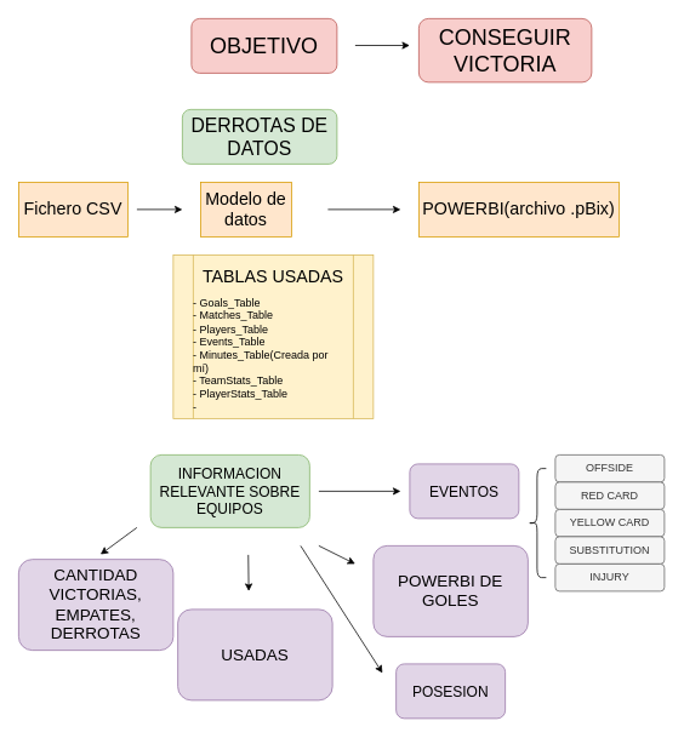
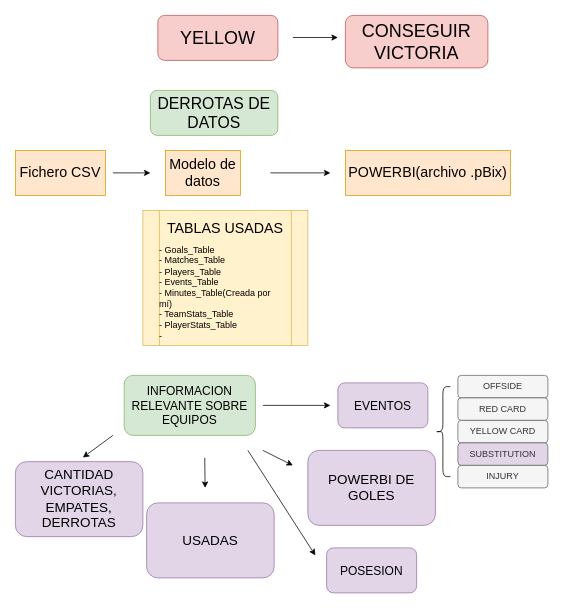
  <mxCell id="0" />
  <mxCell id="1" parent="0" />
- <mxCell id="2" value="&lt;font style=&quot;font-size: 24px;&quot;&gt;OBJETIVO&lt;/font&gt;" style="rounded=1;whiteSpace=wrap;html=1;fillColor=#f8cecc;strokeColor=#b85450;" vertex="1" parent="1"><mxGeometry x="210" y="20" width="160" height="60" as="geometry" /></mxCell>
+ <mxCell id="2" value="&lt;font style=&quot;font-size: 24px;&quot;&gt;YELLOW&lt;/font&gt;" style="rounded=1;whiteSpace=wrap;html=1;fillColor=#f8cecc;strokeColor=#b85450;" vertex="1" parent="1"><mxGeometry x="210" y="20" width="160" height="60" as="geometry" /></mxCell>
  <mxCell id="3" value="" style="endArrow=classic;html=1;rounded=0;" edge="1" parent="1"><mxGeometry width="50" height="50" relative="1" as="geometry"><mxPoint x="390" y="49.5" as="sourcePoint" /><mxPoint x="450" y="49.5" as="targetPoint" /></mxGeometry></mxCell>
  <mxCell id="4" value="&lt;span style=&quot;font-size: 24px;&quot;&gt;CONSEGUIR VICTORIA&lt;/span&gt;" style="rounded=1;whiteSpace=wrap;html=1;fillColor=#f8cecc;strokeColor=#b85450;" vertex="1" parent="1"><mxGeometry x="460" y="20" width="190" height="70" as="geometry" /></mxCell>
  <mxCell id="5" value="" style="shape=process;whiteSpace=wrap;html=1;backgroundOutline=1;fillColor=#fff2cc;strokeColor=#d6b656;" vertex="1" parent="1"><mxGeometry x="190" y="280" width="220" height="180" as="geometry" /></mxCell>
  <mxCell id="6" value="&lt;font style=&quot;font-size: 19px;&quot;&gt;TABLAS USADAS&lt;/font&gt;" style="text;html=1;align=center;verticalAlign=middle;whiteSpace=wrap;rounded=0;" vertex="1" parent="1"><mxGeometry x="220" y="290" width="160" height="30" as="geometry" /></mxCell>
  <mxCell id="7" value="- Goals_Table&lt;div&gt;- Matches_Table&lt;/div&gt;&lt;div&gt;- Players_Table&lt;/div&gt;&lt;div&gt;- Events_Table&lt;/div&gt;&lt;div&gt;- Minutes_Table(Creada por mí)&lt;/div&gt;&lt;div&gt;- TeamStats_Table&lt;/div&gt;&lt;div&gt;- PlayerStats_Table&lt;/div&gt;&lt;div&gt;&lt;span style=&quot;background-color: transparent; color: light-dark(rgb(0, 0, 0), rgb(255, 255, 255));&quot;&gt;-&amp;nbsp;&amp;nbsp;&lt;/span&gt;&lt;/div&gt;" style="text;html=1;align=left;verticalAlign=middle;whiteSpace=wrap;rounded=0;" vertex="1" parent="1"><mxGeometry x="210" y="350" width="170" height="80" as="geometry" /></mxCell>
  <mxCell id="8" value="&lt;font style=&quot;font-size: 21px;&quot;&gt;DERROTAS DE DATOS&lt;/font&gt;" style="rounded=1;whiteSpace=wrap;html=1;fillColor=#d5e8d4;strokeColor=#82b366;" vertex="1" parent="1"><mxGeometry x="200" y="120" width="170" height="60" as="geometry" /></mxCell>
  <mxCell id="9" value="&lt;font style=&quot;font-size: 19px;&quot;&gt;Fichero CSV&lt;/font&gt;" style="rounded=0;whiteSpace=wrap;html=1;fillColor=#ffe6cc;strokeColor=#d79b00;" vertex="1" parent="1"><mxGeometry x="20" y="200" width="120" height="60" as="geometry" /></mxCell>
  <mxCell id="10" value="" style="endArrow=classic;html=1;rounded=0;" edge="1" parent="1"><mxGeometry width="50" height="50" relative="1" as="geometry"><mxPoint x="150" y="230" as="sourcePoint" /><mxPoint x="200" y="230" as="targetPoint" /></mxGeometry></mxCell>
  <mxCell id="11" value="&lt;font style=&quot;font-size: 19px;&quot;&gt;Modelo de datos&lt;/font&gt;" style="rounded=0;whiteSpace=wrap;html=1;fillColor=#ffe6cc;strokeColor=#d79b00;" vertex="1" parent="1"><mxGeometry x="220" y="200" width="100" height="60" as="geometry" /></mxCell>
  <mxCell id="12" value="" style="endArrow=classic;html=1;rounded=0;" edge="1" parent="1"><mxGeometry width="50" height="50" relative="1" as="geometry"><mxPoint x="360" y="230" as="sourcePoint" /><mxPoint x="440" y="230" as="targetPoint" /></mxGeometry></mxCell>
  <mxCell id="13" value="&lt;font style=&quot;font-size: 19px;&quot;&gt;POWERBI(archivo .pBix)&lt;/font&gt;" style="rounded=0;whiteSpace=wrap;html=1;fillColor=#ffe6cc;strokeColor=#d79b00;" vertex="1" parent="1"><mxGeometry x="460" y="200" width="220" height="60" as="geometry" /></mxCell>
  <mxCell id="14" value="&lt;font style=&quot;font-size: 16px;&quot;&gt;INFORMACION RELEVANTE SOBRE EQUIPOS&lt;/font&gt;" style="rounded=1;whiteSpace=wrap;html=1;fillColor=#d5e8d4;strokeColor=#82b366;" vertex="1" parent="1"><mxGeometry x="165" y="500" width="175" height="80" as="geometry" /></mxCell>
  <mxCell id="15" value="" style="endArrow=classic;html=1;rounded=0;" edge="1" parent="1"><mxGeometry width="50" height="50" relative="1" as="geometry"><mxPoint x="150" y="580" as="sourcePoint" /><mxPoint x="110" y="609.5" as="targetPoint" /></mxGeometry></mxCell>
  <mxCell id="16" value="&lt;font style=&quot;font-size: 18px;&quot;&gt;CANTIDAD VICTORIAS, EMPATES, DERROTAS&lt;/font&gt;" style="rounded=1;whiteSpace=wrap;html=1;fillColor=#e1d5e7;strokeColor=#9673a6;" vertex="1" parent="1"><mxGeometry x="20" y="615" width="170" height="100" as="geometry" /></mxCell>
  <mxCell id="17" value="" style="endArrow=classic;html=1;rounded=0;" edge="1" parent="1"><mxGeometry width="50" height="50" relative="1" as="geometry"><mxPoint x="272.5" y="610" as="sourcePoint" /><mxPoint x="273" y="650" as="targetPoint" /></mxGeometry></mxCell>
  <mxCell id="18" value="&lt;span style=&quot;font-size: 18px;&quot;&gt;USADAS&lt;/span&gt;" style="rounded=1;whiteSpace=wrap;html=1;fillColor=#e1d5e7;strokeColor=#9673a6;" vertex="1" parent="1"><mxGeometry x="195" y="670" width="170" height="100" as="geometry" /></mxCell>
  <mxCell id="19" value="&lt;font style=&quot;font-size: 18px;&quot;&gt;POWERBI DE GOLES&lt;/font&gt;" style="rounded=1;whiteSpace=wrap;html=1;fillColor=#e1d5e7;strokeColor=#9673a6;" vertex="1" parent="1"><mxGeometry x="410" y="600" width="170" height="100" as="geometry" /></mxCell>
  <mxCell id="20" value="" style="endArrow=classic;html=1;rounded=0;" edge="1" parent="1"><mxGeometry width="50" height="50" relative="1" as="geometry"><mxPoint x="350" y="600" as="sourcePoint" /><mxPoint x="390" y="620" as="targetPoint" /></mxGeometry></mxCell>
  <mxCell id="21" value="" style="endArrow=classic;html=1;rounded=0;" edge="1" parent="1"><mxGeometry width="50" height="50" relative="1" as="geometry"><mxPoint x="350" y="540" as="sourcePoint" /><mxPoint x="440" y="540" as="targetPoint" /></mxGeometry></mxCell>
  <mxCell id="22" value="&lt;font style=&quot;font-size: 16px;&quot;&gt;EVENTOS&lt;/font&gt;" style="rounded=1;whiteSpace=wrap;html=1;fillColor=#e1d5e7;strokeColor=#9673a6;" vertex="1" parent="1"><mxGeometry x="450" y="510" width="120" height="60" as="geometry" /></mxCell>
  <mxCell id="23" value="" style="endArrow=classic;html=1;rounded=0;" edge="1" parent="1"><mxGeometry width="50" height="50" relative="1" as="geometry"><mxPoint x="330" y="600" as="sourcePoint" /><mxPoint x="420" y="740" as="targetPoint" /></mxGeometry></mxCell>
  <mxCell id="24" value="&lt;font style=&quot;font-size: 16px;&quot;&gt;POSESION&lt;/font&gt;" style="rounded=1;whiteSpace=wrap;html=1;fillColor=#e1d5e7;strokeColor=#9673a6;" vertex="1" parent="1"><mxGeometry x="435" y="730" width="120" height="60" as="geometry" /></mxCell>
  <mxCell id="25" value="OFFSIDE" style="rounded=1;whiteSpace=wrap;html=1;fillColor=#f5f5f5;fontColor=#333333;strokeColor=#666666;" vertex="1" parent="1"><mxGeometry x="610" y="500" width="120" height="30" as="geometry" /></mxCell>
  <mxCell id="26" value="RED CARD&lt;span style=&quot;color: rgba(0, 0, 0, 0); font-family: monospace; font-size: 0px; text-align: start; text-wrap-mode: nowrap;&quot;&gt;%3CmxGraphModel%3E%3Croot%3E%3CmxCell%20id%3D%220%22%2F%3E%3CmxCell%20id%3D%221%22%20parent%3D%220%22%2F%3E%3CmxCell%20id%3D%222%22%20value%3D%22OFFSIDE%22%20style%3D%22rounded%3D1%3BwhiteSpace%3Dwrap%3Bhtml%3D1%3B%22%20vertex%3D%221%22%20parent%3D%221%22%3E%3CmxGeometry%20x%3D%22700%22%20y%3D%22460%22%20width%3D%22120%22%20height%3D%2230%22%20as%3D%22geometry%22%2F%3E%3C%2FmxCell%3E%3C%2Froot%3E%3C%2FmxGraphModel%3E&lt;/span&gt;" style="rounded=1;whiteSpace=wrap;html=1;fillColor=#f5f5f5;fontColor=#333333;strokeColor=#666666;" vertex="1" parent="1"><mxGeometry x="610" y="530" width="120" height="30" as="geometry" /></mxCell>
  <mxCell id="27" value="YELLOW CARD" style="rounded=1;whiteSpace=wrap;html=1;fillColor=#f5f5f5;fontColor=#333333;strokeColor=#666666;" vertex="1" parent="1"><mxGeometry x="610" y="560" width="120" height="30" as="geometry" /></mxCell>
- <mxCell id="28" value="SUBSTITUTION" style="rounded=1;whiteSpace=wrap;html=1;fillColor=#f5f5f5;fontColor=#333333;strokeColor=#666666;" vertex="1" parent="1"><mxGeometry x="610" y="590" width="120" height="30" as="geometry" /></mxCell>
+ <mxCell id="28" value="SUBSTITUTION" style="rounded=1;whiteSpace=wrap;html=1;fillColor=#e1d5e7;fontColor=#333333;strokeColor=#666666;" vertex="1" parent="1"><mxGeometry x="610" y="590" width="120" height="30" as="geometry" /></mxCell>
  <mxCell id="29" value="INJURY" style="rounded=1;whiteSpace=wrap;html=1;fillColor=#f5f5f5;fontColor=#333333;strokeColor=#666666;" vertex="1" parent="1"><mxGeometry x="610" y="620" width="120" height="30" as="geometry" /></mxCell>
  <mxCell id="30" value="" style="shape=curlyBracket;whiteSpace=wrap;html=1;rounded=1;labelPosition=left;verticalLabelPosition=middle;align=right;verticalAlign=middle;" vertex="1" parent="1"><mxGeometry x="580" y="515" width="20" height="120" as="geometry" /></mxCell>
